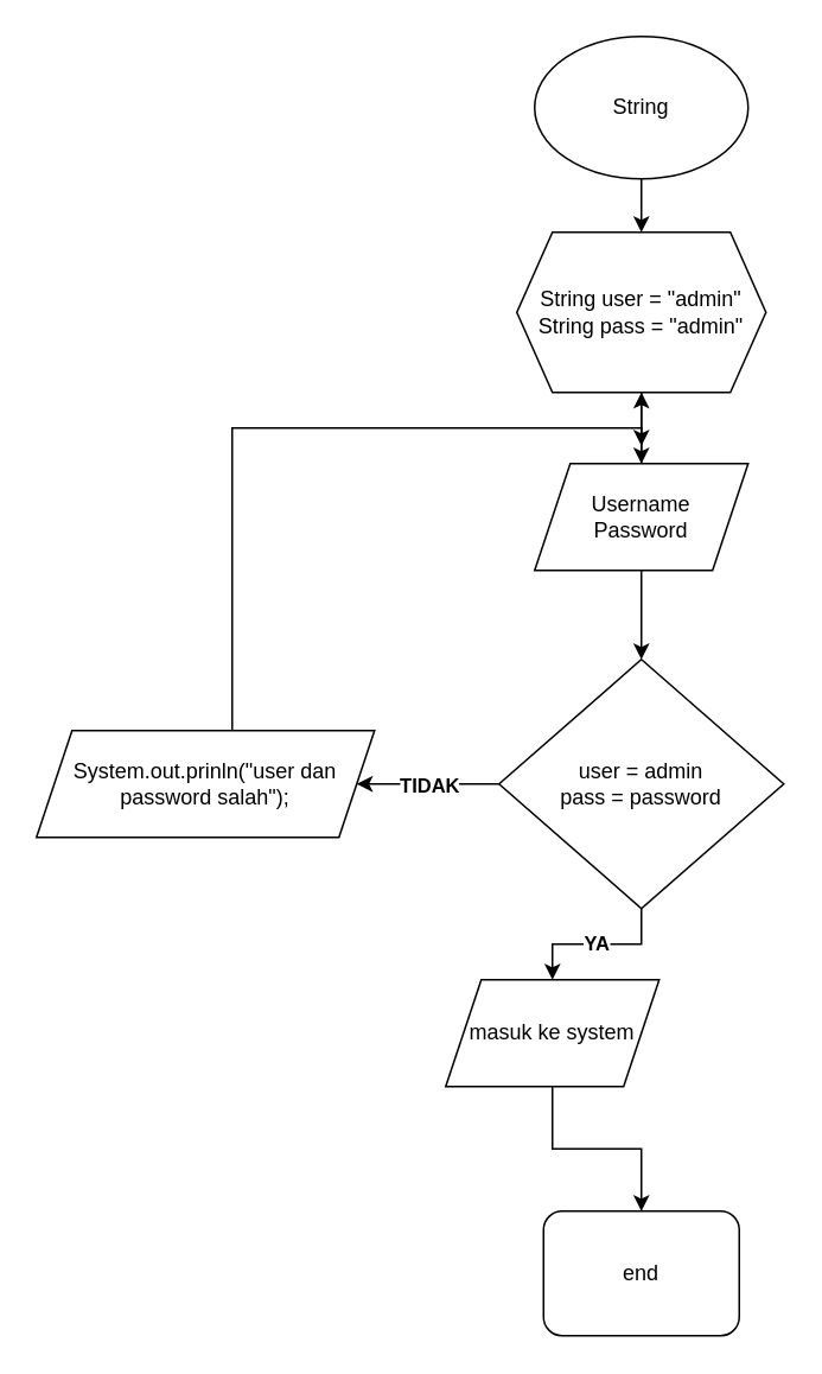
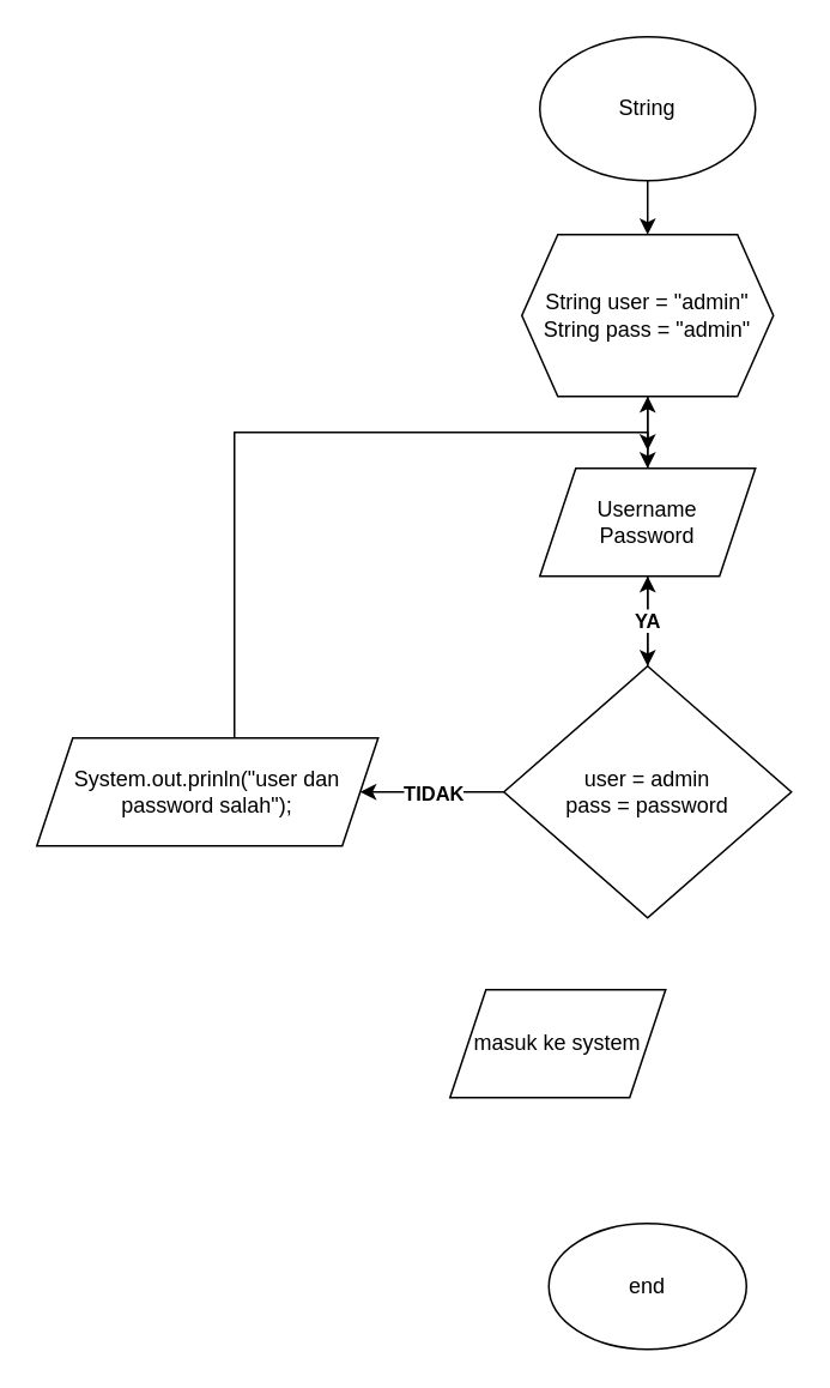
  <mxCell id="0" />
  <mxCell id="1" parent="0" />
  <mxCell id="2" value="" style="edgeStyle=orthogonalEdgeStyle;rounded=0;orthogonalLoop=1;jettySize=auto;html=1;" edge="1" parent="1" source="3" target="5"><mxGeometry relative="1" as="geometry" /></mxCell>
  <mxCell id="3" value="String" style="ellipse;whiteSpace=wrap;html=1;" parent="1" vertex="1"><mxGeometry x="300" y="20" width="120" height="80" as="geometry" /></mxCell>
  <mxCell id="4" value="" style="edgeStyle=orthogonalEdgeStyle;rounded=0;orthogonalLoop=1;jettySize=auto;html=1;" edge="1" parent="1" source="5" target="8"><mxGeometry relative="1" as="geometry" /></mxCell>
  <mxCell id="5" value="String user = &quot;admin&quot;&lt;br&gt;String pass = &quot;admin&quot;" style="shape=hexagon;perimeter=hexagonPerimeter2;whiteSpace=wrap;html=1;fixedSize=1;" vertex="1" parent="1"><mxGeometry x="290" y="130" width="140" height="90" as="geometry" /></mxCell>
  <mxCell id="6" value="" style="edgeStyle=orthogonalEdgeStyle;rounded=0;orthogonalLoop=1;jettySize=auto;html=1;" edge="1" parent="1" source="8"><mxGeometry relative="1" as="geometry"><mxPoint x="360" y="370" as="targetPoint" /></mxGeometry></mxCell>
  <mxCell id="7" value="" style="edgeStyle=orthogonalEdgeStyle;rounded=0;orthogonalLoop=1;jettySize=auto;html=1;" edge="1" parent="1" source="8" target="5"><mxGeometry relative="1" as="geometry" /></mxCell>
  <mxCell id="8" value="Username&lt;br&gt;Password" style="shape=parallelogram;perimeter=parallelogramPerimeter;whiteSpace=wrap;html=1;fixedSize=1;" vertex="1" parent="1"><mxGeometry x="300" y="260" width="120" height="60" as="geometry" /></mxCell>
  <mxCell id="9" value="TIDAK" style="edgeStyle=orthogonalEdgeStyle;rounded=0;orthogonalLoop=1;jettySize=auto;html=1;fontStyle=1" edge="1" parent="1" source="11"><mxGeometry relative="1" as="geometry"><mxPoint x="200" y="440" as="targetPoint" /></mxGeometry></mxCell>
- <mxCell id="10" value="YA" style="edgeStyle=orthogonalEdgeStyle;rounded=0;orthogonalLoop=1;jettySize=auto;html=1;fontStyle=1" edge="1" parent="1" source="11" target="13"><mxGeometry relative="1" as="geometry" /></mxCell>
+ <mxCell id="10" value="YA" style="edgeStyle=orthogonalEdgeStyle;rounded=0;orthogonalLoop=1;jettySize=auto;html=1;fontStyle=1;" edge="1" parent="1" source="11" target="8"><mxGeometry relative="1" as="geometry" /></mxCell>
  <mxCell id="11" value="user = admin&lt;br&gt;pass = password" style="rhombus;whiteSpace=wrap;html=1;" vertex="1" parent="1"><mxGeometry x="280" y="370" width="160" height="140" as="geometry" /></mxCell>
- <mxCell id="12" value="" style="edgeStyle=orthogonalEdgeStyle;rounded=0;orthogonalLoop=1;jettySize=auto;html=1;" edge="1" parent="1" source="13" target="16"><mxGeometry relative="1" as="geometry" /></mxCell>
  <mxCell id="13" value="masuk ke system" style="shape=parallelogram;perimeter=parallelogramPerimeter;whiteSpace=wrap;html=1;fixedSize=1;" vertex="1" parent="1"><mxGeometry x="250" y="550" width="120" height="60" as="geometry" /></mxCell>
  <mxCell id="14" style="edgeStyle=orthogonalEdgeStyle;rounded=0;orthogonalLoop=1;jettySize=auto;html=1;exitX=0.579;exitY=0.983;exitDx=0;exitDy=0;exitPerimeter=0;" edge="1" parent="1" source="15"><mxGeometry relative="1" as="geometry"><mxPoint x="360" y="250" as="targetPoint" /><mxPoint x="130" y="480" as="sourcePoint" /><Array as="points"><mxPoint x="130" y="240" /><mxPoint x="360" y="240" /></Array></mxGeometry></mxCell>
  <mxCell id="15" value="System.out.prinln(&quot;user dan password salah&quot;);" style="shape=parallelogram;perimeter=parallelogramPerimeter;whiteSpace=wrap;html=1;fixedSize=1;" vertex="1" parent="1"><mxGeometry x="20" y="410" width="190" height="60" as="geometry" /></mxCell>
- <mxCell id="16" value="end" style="whiteSpace=wrap;html=1;rounded=1;" vertex="1" parent="1"><mxGeometry x="305" y="680" width="110" height="70" as="geometry" /></mxCell>
+ <mxCell id="16" value="end" style="ellipse;whiteSpace=wrap;html=1;" vertex="1" parent="1"><mxGeometry x="305" y="680" width="110" height="70" as="geometry" /></mxCell>
